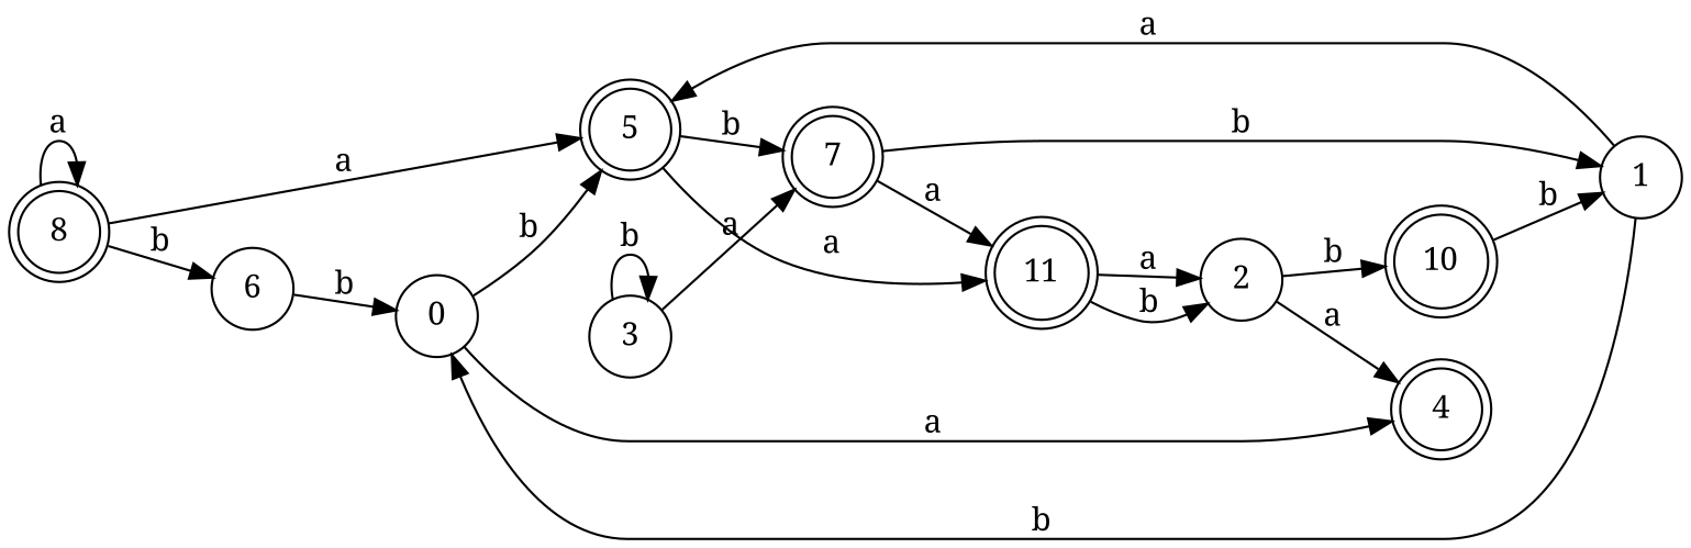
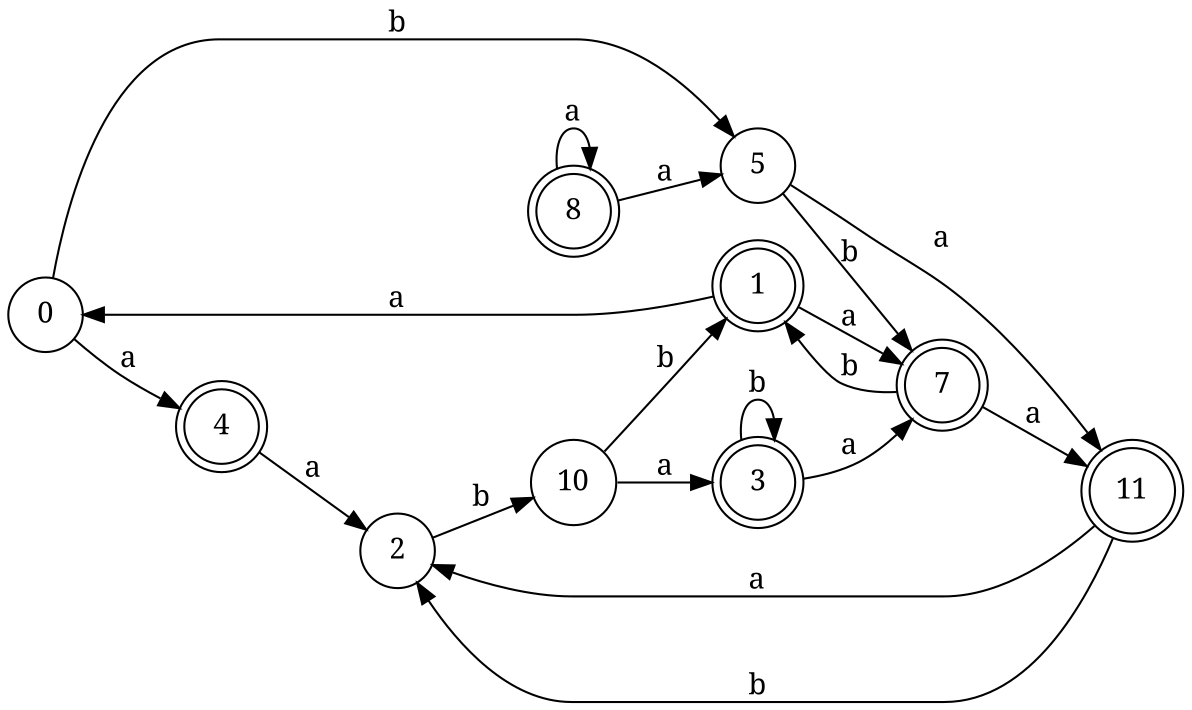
  digraph {
    fontname="Noto Serif"
    rankdir=LR
    node [color=black fillcolor=white fontname="Noto Serif" shape=circle style=filled]
    edge [fontname="Noto Serif"]
    n1 [label=0]
    n2 [label=4 shape=doublecircle style="rounded,filled"]
-   n3 [label=5 shape=doublecircle]
+   n3 [label=5]
    n4 [label=7 shape=doublecircle style="rounded,filled"]
    n5 [label=11 shape=doublecircle style="rounded,filled"]
-   n6 [label=1]
+   n6 [label=1 shape=doublecircle]
    n7 [label=2]
-   n8 [label=10 shape=doublecircle]
-   n9 [label=3]
-   n10 [label=6]
+   n8 [label=10]
+   n9 [label=3 shape=doublecircle]
    n11 [label=8 shape=doublecircle style="rounded,filled"]
    n1 -> n2 [label=a]
    n1 -> n3 [label=b]
    n3 -> n4 [label=b]
    n3 -> n5 [label=a]
    n4 -> n5 [label=a]
    n4 -> n6 [label=b]
    n5 -> n7 [label=a]
    n5 -> n7 [label=b]
-   n6 -> n1 [label=b]
-   n6 -> n3 [label=a]
-   n7 -> n2 [label=a]
+   n6 -> n1 [label=a]
+   n6 -> n4 [label=a]
+   n2 -> n7 [label=a]
    n7 -> n8 [label=b]
    n8 -> n6 [label=b]
+   n8 -> n9 [label=a]
    n9 -> n4 [label=a]
    n9 -> n9 [label=b]
-   n10 -> n1 [label=b]
    n11 -> n3 [label=a]
-   n11 -> n10 [label=b]
    n11 -> n11 [label=a]
  }
